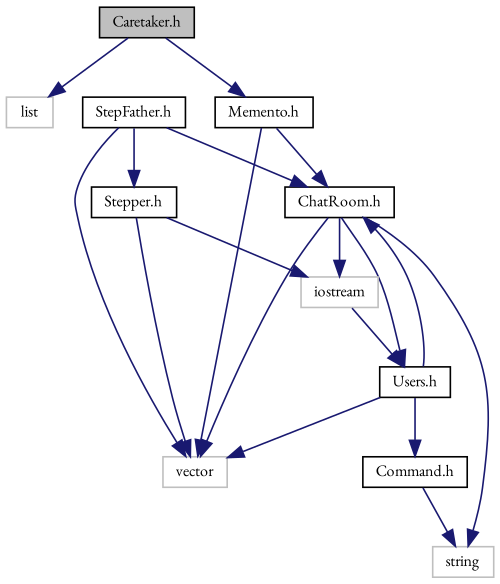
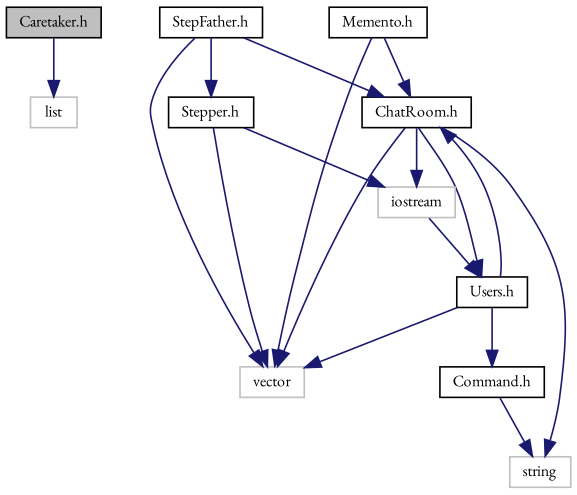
  digraph {
    fontname="EB Garamond"
    node [color=black fillcolor=white fontname="EB Garamond" fontsize=10 shape=record style=filled]
    edge [color=midnightblue fontname="EB Garamond" fontsize=10 labelfontname=Helvetica labelfontsize=10 style=solid]
    n1 [fillcolor=grey75 fontcolor=black height=0.2 label="Caretaker.h" width=0.4]
    n2 [height=0.2 label="Memento.h" width=0.4]
    n3 [color=grey75 height=0.2 label=list width=0.4]
    n4 [height=0.2 label="ChatRoom.h" width=0.4]
    n5 [color=grey75 height=0.2 label=vector width=0.4]
    n6 [height=0.2 label="Users.h" width=0.4]
    n7 [color=grey75 height=0.2 label=iostream width=0.4]
    n8 [color=grey75 height=0.2 label=string width=0.4]
    n9 [height=0.2 label="Command.h" width=0.4]
    n10 [height=0.2 label="StepFather.h" width=0.4]
    n11 [height=0.2 label="Stepper.h" width=0.4]
-   n1 -> n2
    n1 -> n3
    n2 -> n4
    n2 -> n5
    n4 -> n5
    n4 -> n6
    n4 -> n7
    n4 -> n8
    n6 -> n4
    n6 -> n5
    n6 -> n9
    n7 -> n6
    n9 -> n8
    n10 -> n4
    n10 -> n5
    n10 -> n11
    n11 -> n5
    n11 -> n7
  }
